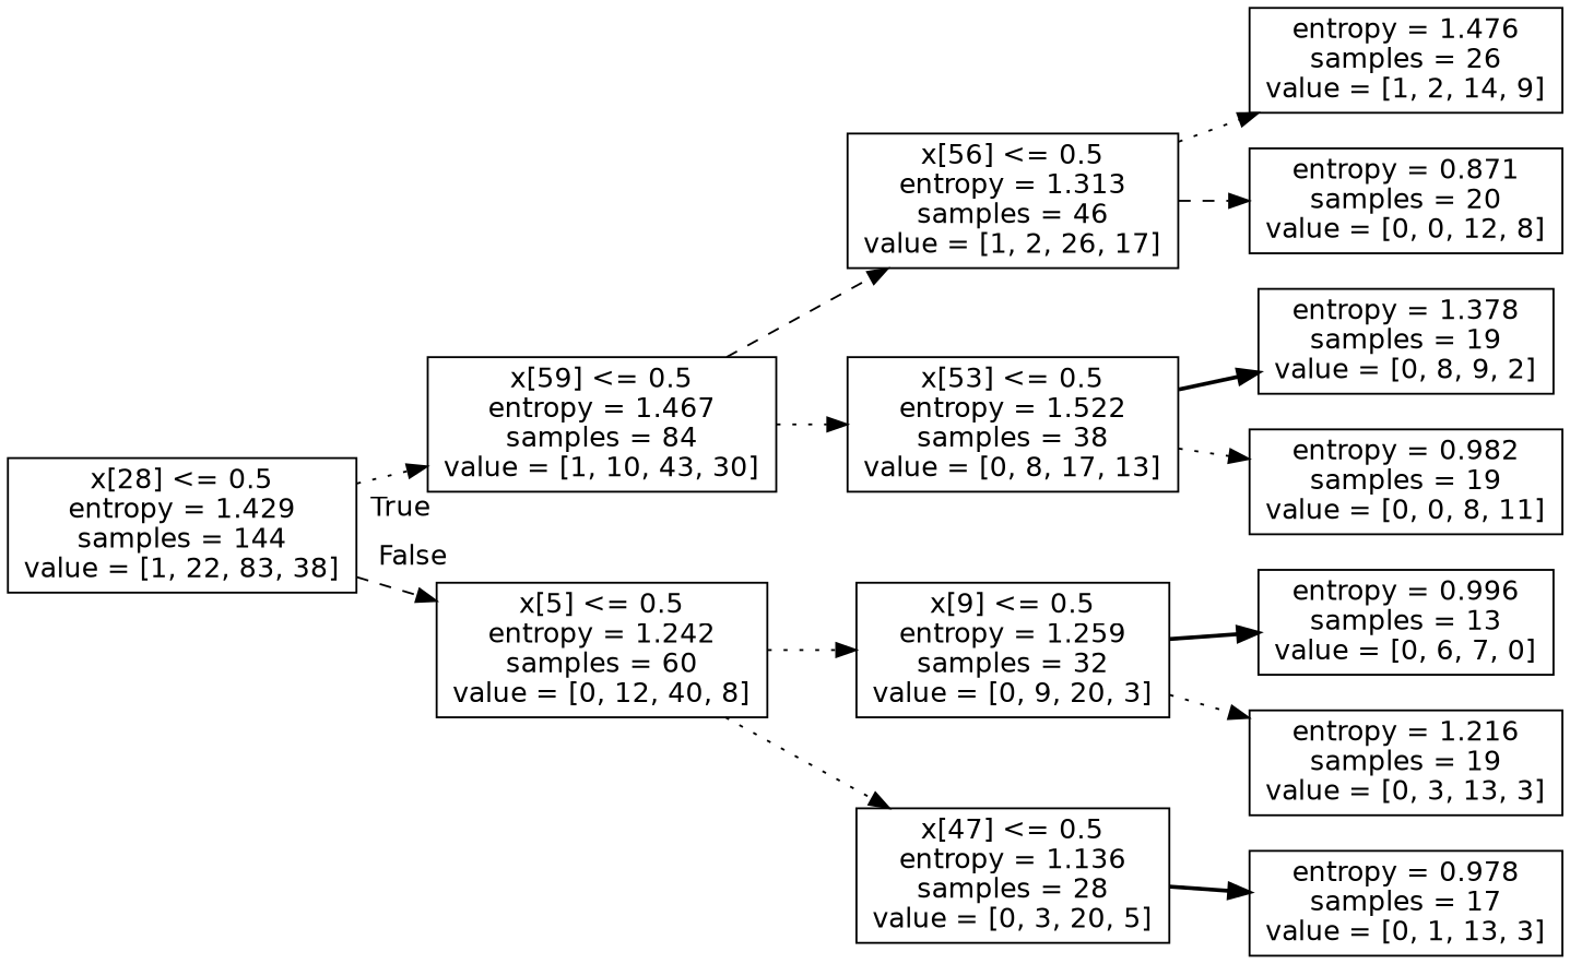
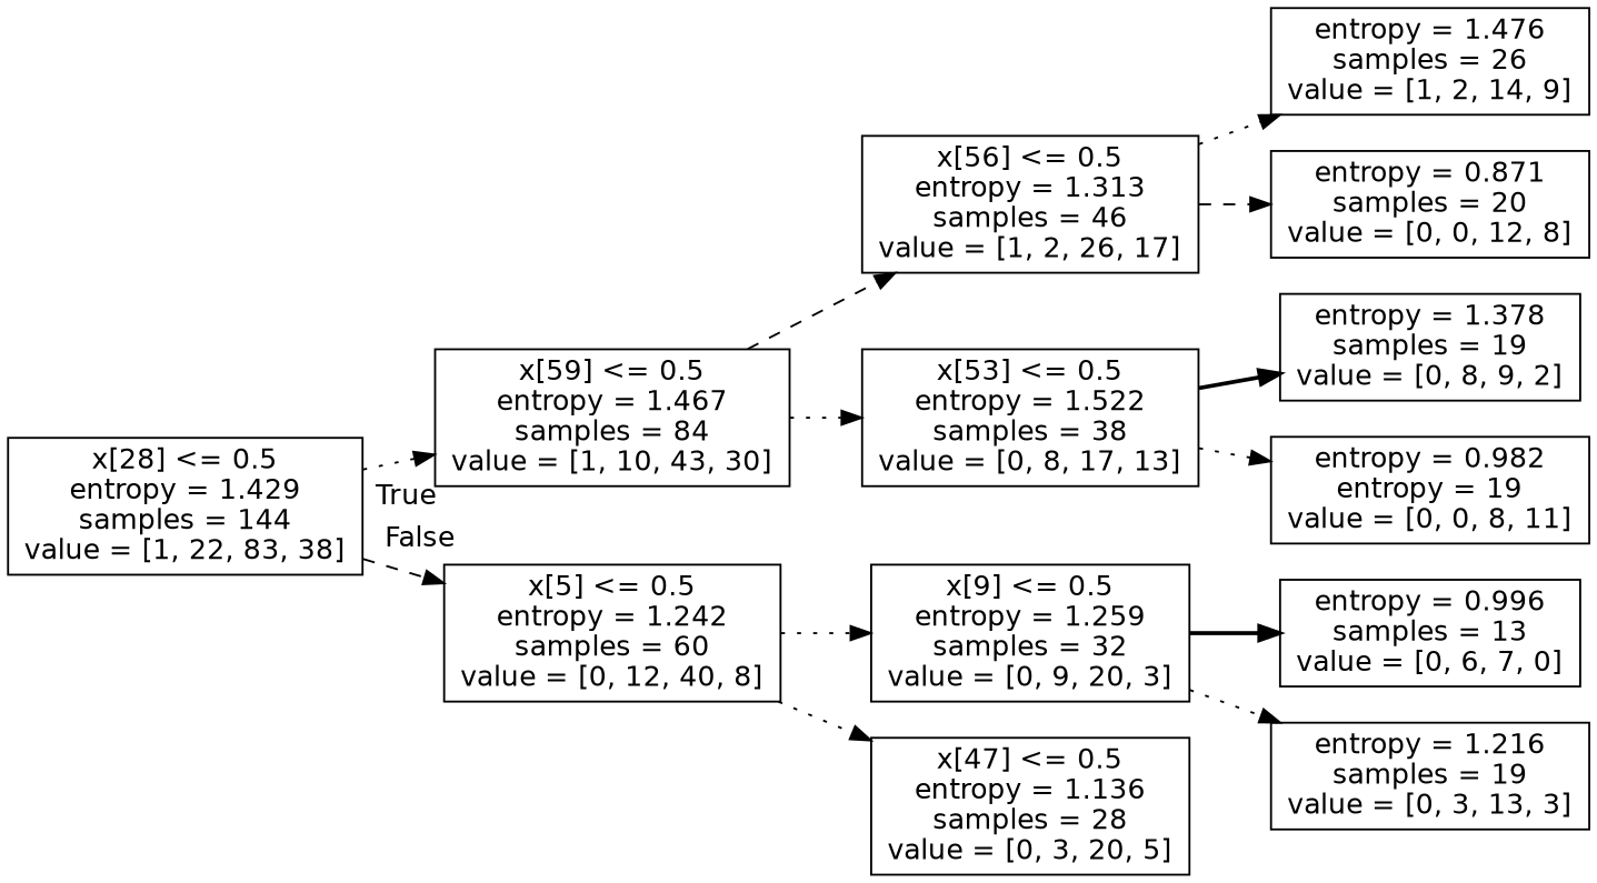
  digraph {
    rankdir=LR
    node [fontname=helvetica shape=box]
    edge [fontname=helvetica style=dotted]
    n1 [label="x[28] <= 0.5\nentropy = 1.429\nsamples = 144\nvalue = [1, 22, 83, 38]"]
    n2 [label="x[59] <= 0.5\nentropy = 1.467\nsamples = 84\nvalue = [1, 10, 43, 30]"]
    n3 [label="x[5] <= 0.5\nentropy = 1.242\nsamples = 60\nvalue = [0, 12, 40, 8]"]
    n4 [label="x[56] <= 0.5\nentropy = 1.313\nsamples = 46\nvalue = [1, 2, 26, 17]"]
    n5 [label="x[53] <= 0.5\nentropy = 1.522\nsamples = 38\nvalue = [0, 8, 17, 13]"]
    n6 [label="x[9] <= 0.5\nentropy = 1.259\nsamples = 32\nvalue = [0, 9, 20, 3]"]
    n7 [label="x[47] <= 0.5\nentropy = 1.136\nsamples = 28\nvalue = [0, 3, 20, 5]"]
    n8 [label="entropy = 1.476\nsamples = 26\nvalue = [1, 2, 14, 9]"]
    n9 [label="entropy = 0.871\nsamples = 20\nvalue = [0, 0, 12, 8]"]
    n10 [label="entropy = 1.378\nsamples = 19\nvalue = [0, 8, 9, 2]"]
-   n11 [label="entropy = 0.982\nsamples = 19\nvalue = [0, 0, 8, 11]"]
+   n11 [label="entropy = 0.982\nentropy = 19\nvalue = [0, 0, 8, 11]"]
    n12 [label="entropy = 0.996\nsamples = 13\nvalue = [0, 6, 7, 0]"]
    n13 [label="entropy = 1.216\nsamples = 19\nvalue = [0, 3, 13, 3]"]
-   n14 [label="entropy = 0.978\nsamples = 17\nvalue = [0, 1, 13, 3]"]
    n1 -> n2 [headlabel=True labelangle=45 labeldistance=2.5]
    n1 -> n3 [headlabel=False labelangle=-45 labeldistance=2.5 style=dashed]
    n2 -> n4 [style=dashed]
    n2 -> n5
    n3 -> n6
    n3 -> n7
    n4 -> n8
    n4 -> n9 [style=dashed]
    n5 -> n10 [style=bold]
    n5 -> n11
    n6 -> n12 [style=bold]
    n6 -> n13
-   n7 -> n14 [style=bold]
  }
